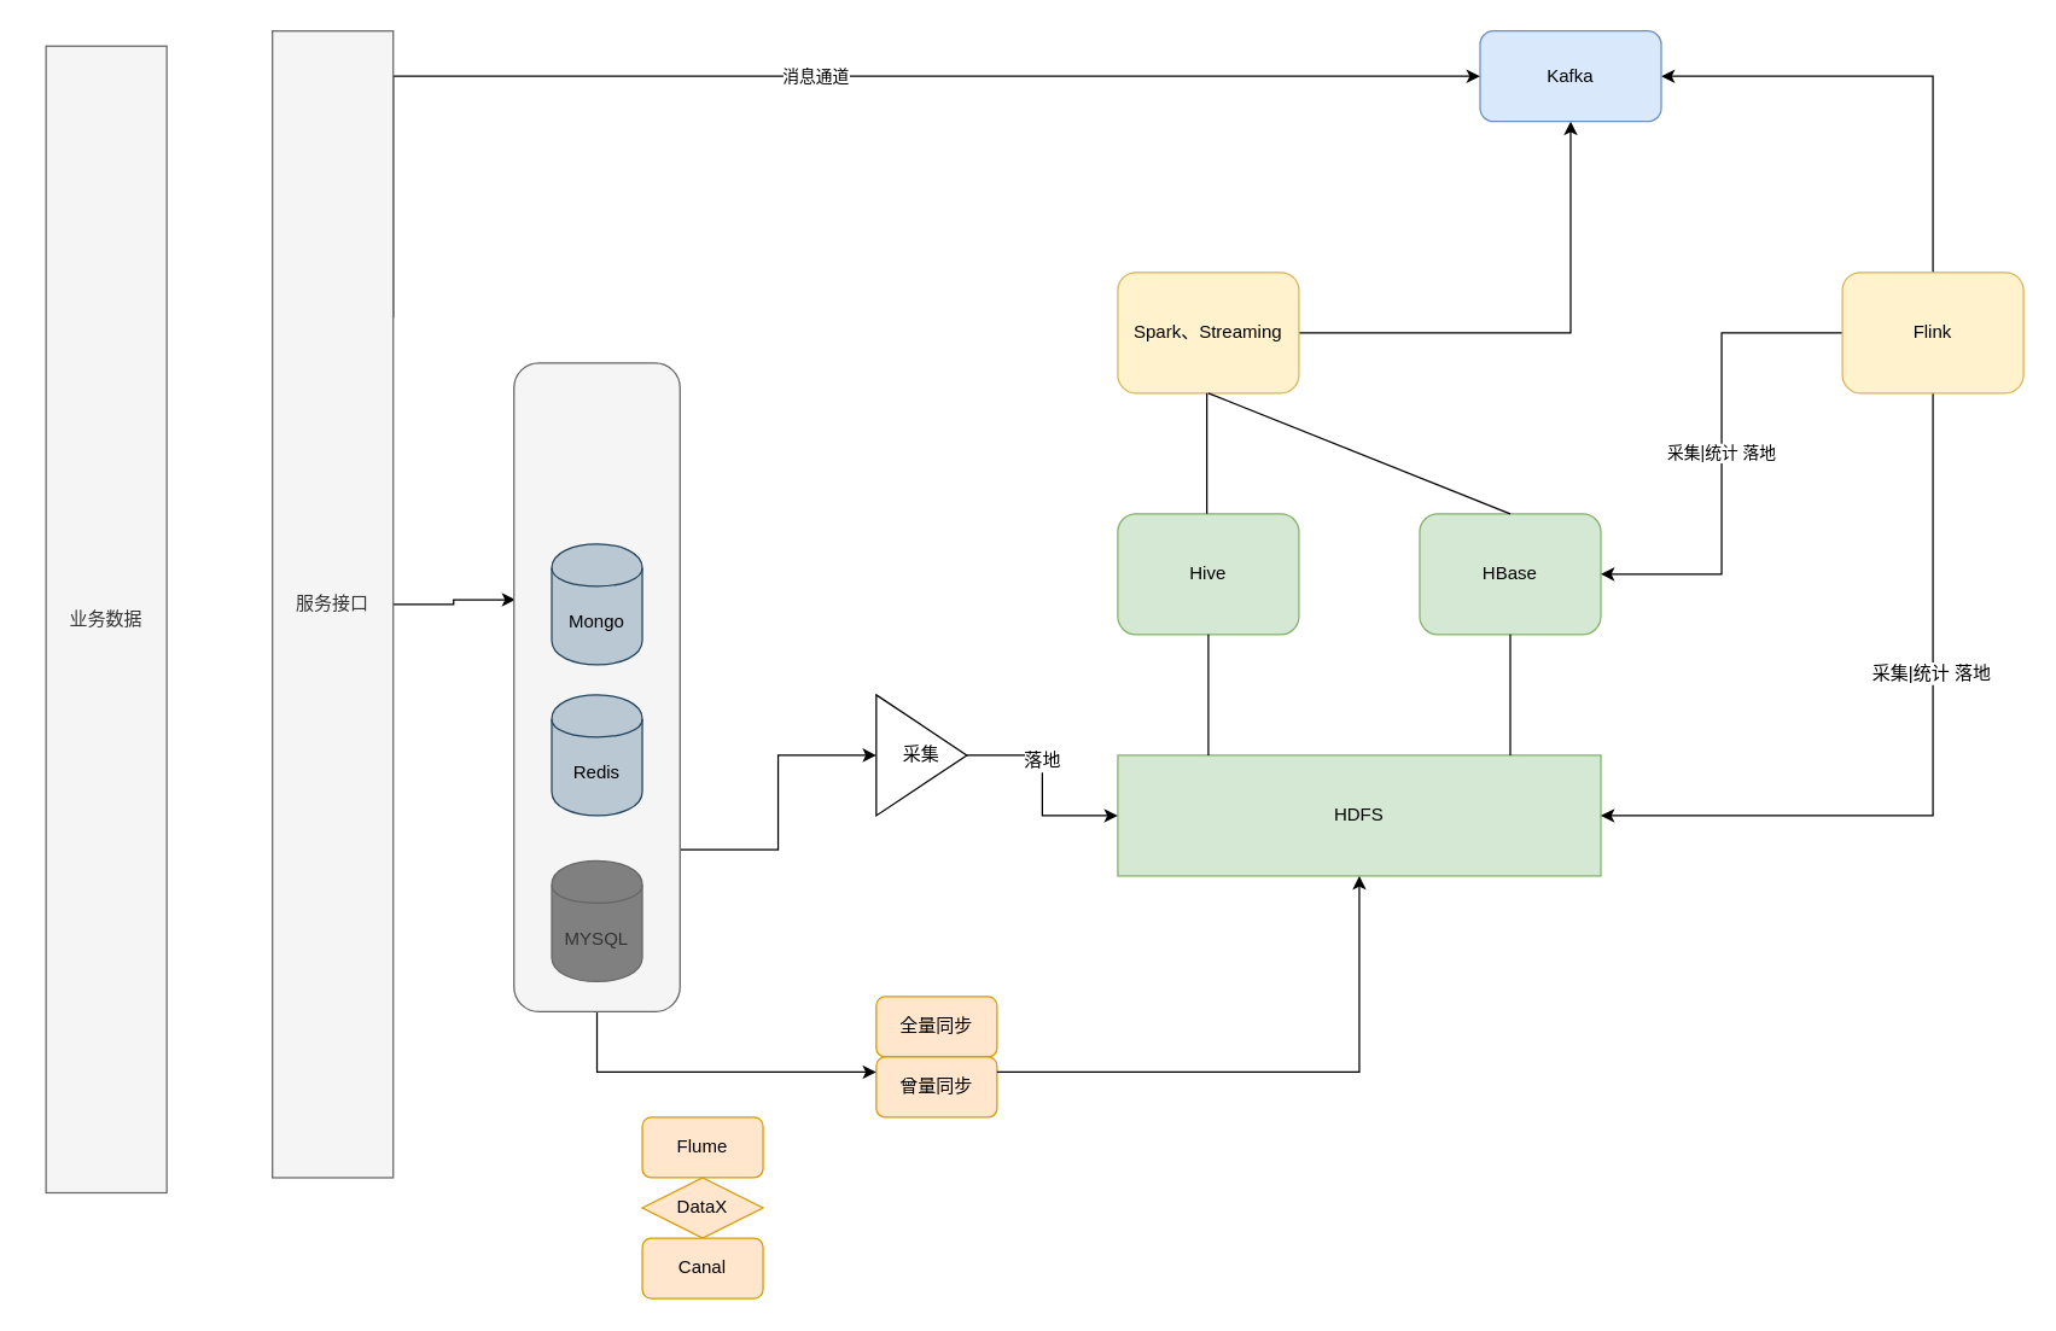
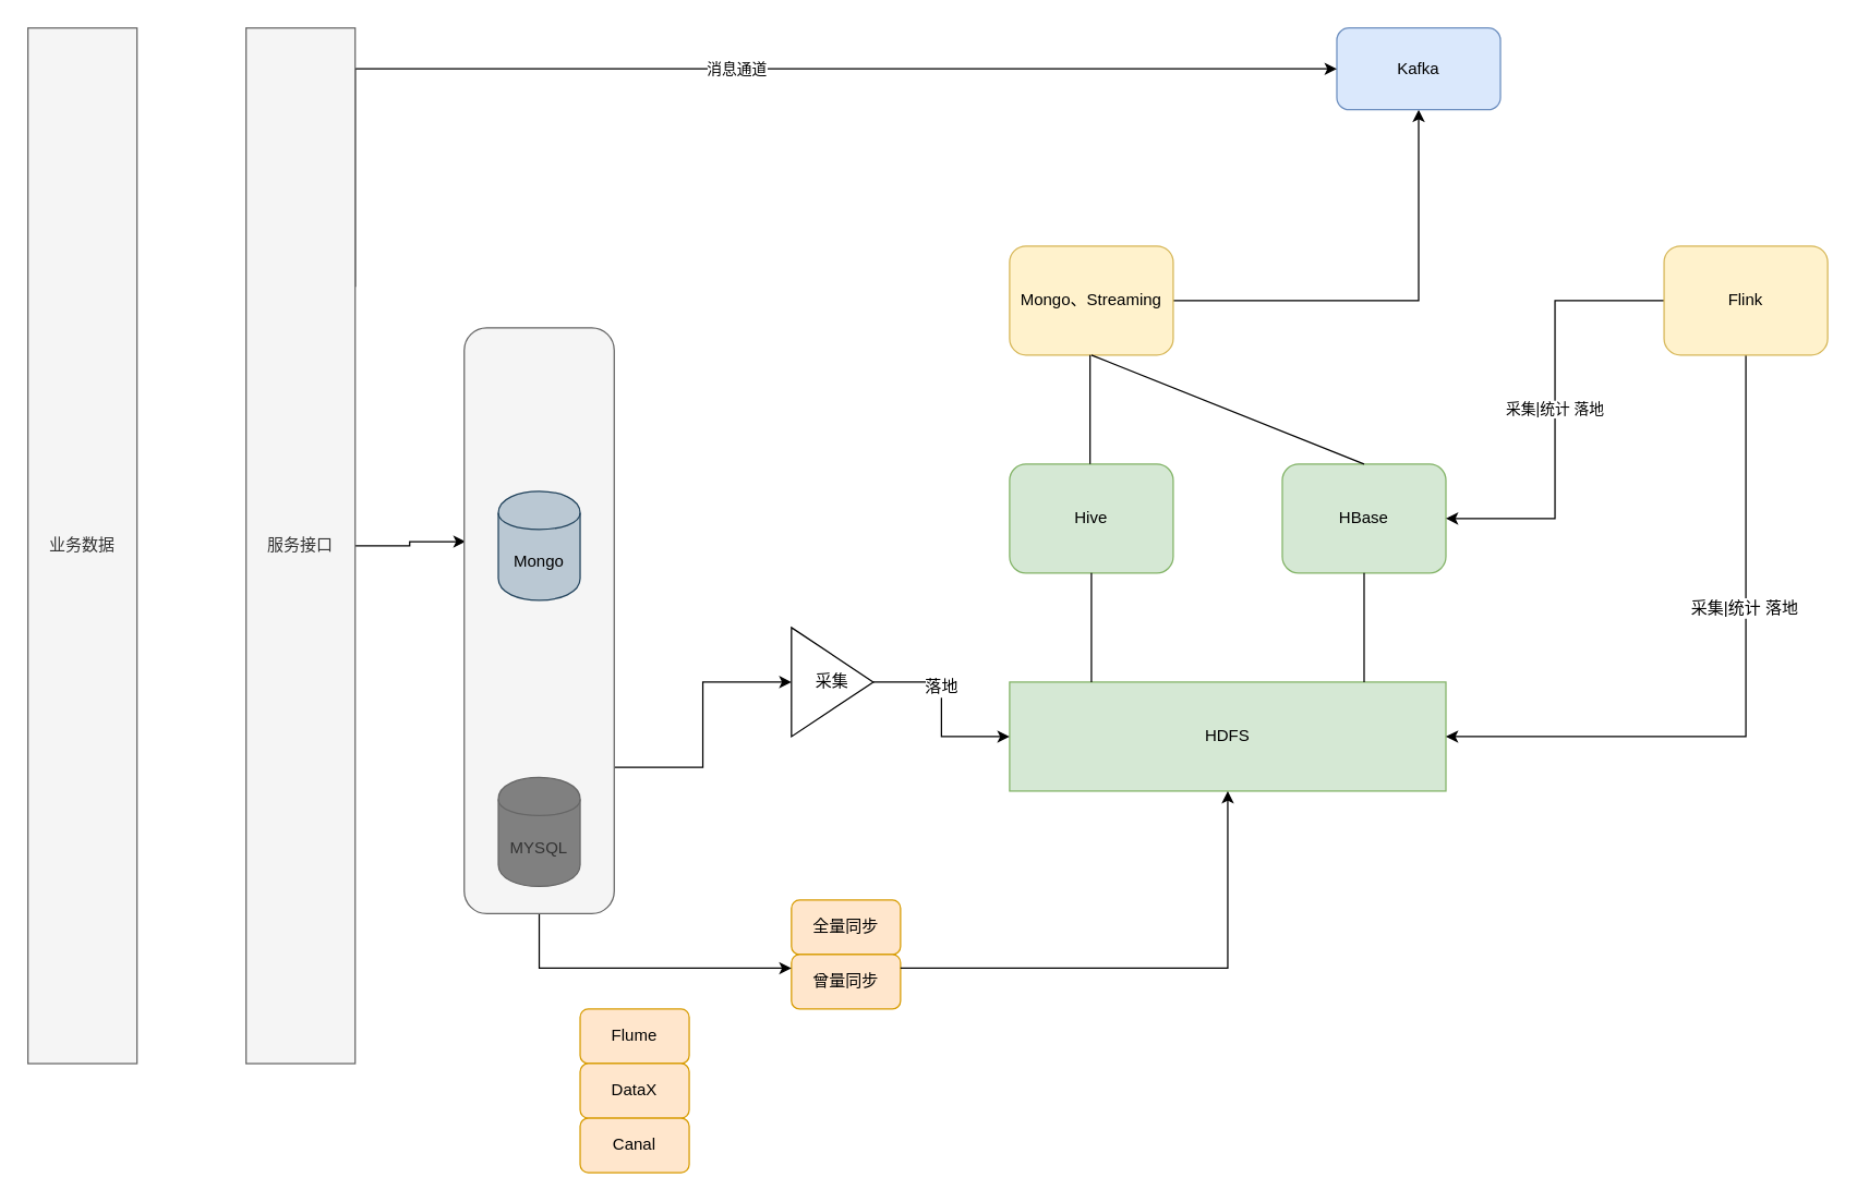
  <mxCell id="0" />
  <mxCell id="1" parent="0" />
  <mxCell id="2" value="HDFS" style="rounded=0;whiteSpace=wrap;html=1;fillColor=#d5e8d4;strokeColor=#82b366;" vertex="1" parent="1"><mxGeometry x="740" y="500" width="320" height="80" as="geometry" /></mxCell>
  <mxCell id="3" value="Hive" style="rounded=1;whiteSpace=wrap;html=1;fillColor=#d5e8d4;strokeColor=#82b366;" vertex="1" parent="1"><mxGeometry x="740" y="340" width="120" height="80" as="geometry" /></mxCell>
  <mxCell id="4" value="HBase" style="rounded=1;whiteSpace=wrap;html=1;fillColor=#d5e8d4;strokeColor=#82b366;" vertex="1" parent="1"><mxGeometry x="940" y="340" width="120" height="80" as="geometry" /></mxCell>
  <mxCell id="5" style="edgeStyle=orthogonalEdgeStyle;rounded=0;orthogonalLoop=1;jettySize=auto;html=1;exitX=1;exitY=0.5;exitDx=0;exitDy=0;entryX=0.5;entryY=1;entryDx=0;entryDy=0;" edge="1" parent="1" source="6" target="20"><mxGeometry relative="1" as="geometry" /></mxCell>
- <mxCell id="6" value="Spark、Streaming" style="rounded=1;whiteSpace=wrap;html=1;fillColor=#fff2cc;strokeColor=#d6b656;" vertex="1" parent="1"><mxGeometry x="740" y="180" width="120" height="80" as="geometry" /></mxCell>
- <mxCell id="7" style="edgeStyle=orthogonalEdgeStyle;rounded=0;orthogonalLoop=1;jettySize=auto;html=1;exitX=0.5;exitY=0;exitDx=0;exitDy=0;entryX=1;entryY=0.5;entryDx=0;entryDy=0;" edge="1" parent="1" source="11" target="20"><mxGeometry relative="1" as="geometry" /></mxCell>
+ <mxCell id="6" value="Mongo、Streaming" style="rounded=1;whiteSpace=wrap;html=1;fillColor=#fff2cc;strokeColor=#d6b656;" vertex="1" parent="1"><mxGeometry x="740" y="180" width="120" height="80" as="geometry" /></mxCell>
  <mxCell id="8" style="edgeStyle=orthogonalEdgeStyle;rounded=0;orthogonalLoop=1;jettySize=auto;html=1;exitX=0.5;exitY=1;exitDx=0;exitDy=0;entryX=1;entryY=0.5;entryDx=0;entryDy=0;" edge="1" parent="1" source="11" target="2"><mxGeometry relative="1" as="geometry" /></mxCell>
  <mxCell id="9" value="采集|统计 落地" style="text;html=1;resizable=0;points=[];align=center;verticalAlign=middle;labelBackgroundColor=#ffffff;" vertex="1" connectable="0" parent="8"><mxGeometry x="-0.26" y="-2" relative="1" as="geometry"><mxPoint as="offset" /></mxGeometry></mxCell>
  <mxCell id="10" value="&lt;span&gt;采集|统计 落地&lt;/span&gt;" style="edgeStyle=orthogonalEdgeStyle;rounded=0;orthogonalLoop=1;jettySize=auto;html=1;exitX=0;exitY=0.5;exitDx=0;exitDy=0;entryX=1;entryY=0.5;entryDx=0;entryDy=0;" edge="1" parent="1" source="11" target="4"><mxGeometry relative="1" as="geometry" /></mxCell>
  <mxCell id="11" value="Flink" style="rounded=1;whiteSpace=wrap;html=1;fillColor=#fff2cc;strokeColor=#d6b656;" vertex="1" parent="1"><mxGeometry x="1220" y="180" width="120" height="80" as="geometry" /></mxCell>
  <mxCell id="12" value="" style="endArrow=none;html=1;entryX=0.5;entryY=1;entryDx=0;entryDy=0;" edge="1" parent="1" target="3"><mxGeometry width="50" height="50" relative="1" as="geometry"><mxPoint x="800" y="500" as="sourcePoint" /><mxPoint x="820" y="420" as="targetPoint" /></mxGeometry></mxCell>
  <mxCell id="13" value="" style="endArrow=none;html=1;entryX=0.5;entryY=1;entryDx=0;entryDy=0;" edge="1" parent="1"><mxGeometry width="50" height="50" relative="1" as="geometry"><mxPoint x="1000" y="500" as="sourcePoint" /><mxPoint x="1000" y="420" as="targetPoint" /></mxGeometry></mxCell>
  <mxCell id="14" value="" style="endArrow=none;html=1;entryX=0.5;entryY=1;entryDx=0;entryDy=0;" edge="1" parent="1"><mxGeometry width="50" height="50" relative="1" as="geometry"><mxPoint x="799" y="340" as="sourcePoint" /><mxPoint x="799" y="260" as="targetPoint" /></mxGeometry></mxCell>
  <mxCell id="15" value="" style="endArrow=none;html=1;exitX=0.5;exitY=0;exitDx=0;exitDy=0;" edge="1" parent="1" source="4"><mxGeometry width="50" height="50" relative="1" as="geometry"><mxPoint x="809" y="350" as="sourcePoint" /><mxPoint x="800" y="260" as="targetPoint" /></mxGeometry></mxCell>
  <mxCell id="16" style="edgeStyle=orthogonalEdgeStyle;rounded=0;orthogonalLoop=1;jettySize=auto;html=1;exitX=1;exitY=0.5;exitDx=0;exitDy=0;entryX=0;entryY=0.5;entryDx=0;entryDy=0;" edge="1" parent="1" source="18" target="2"><mxGeometry relative="1" as="geometry" /></mxCell>
  <mxCell id="17" value="落地" style="text;html=1;resizable=0;points=[];align=center;verticalAlign=middle;labelBackgroundColor=#ffffff;" vertex="1" connectable="0" parent="16"><mxGeometry x="-0.25" y="-1" relative="1" as="geometry"><mxPoint as="offset" /></mxGeometry></mxCell>
  <mxCell id="18" value="采集" style="triangle;whiteSpace=wrap;html=1;" vertex="1" parent="1"><mxGeometry x="580" y="460" width="60" height="80" as="geometry" /></mxCell>
- <mxCell id="19" value="业务数据" style="rounded=0;whiteSpace=wrap;html=1;fillColor=#f5f5f5;strokeColor=#666666;fontColor=#333333;" vertex="1" parent="1"><mxGeometry x="30" y="30" width="80" height="760" as="geometry" /></mxCell>
+ <mxCell id="19" value="业务数据" style="rounded=0;whiteSpace=wrap;html=1;fillColor=#f5f5f5;strokeColor=#666666;fontColor=#333333;" vertex="1" parent="1"><mxGeometry x="20" y="20" width="80" height="760" as="geometry" /></mxCell>
  <mxCell id="20" value="Kafka" style="rounded=1;whiteSpace=wrap;html=1;fillColor=#dae8fc;strokeColor=#6c8ebf;" vertex="1" parent="1"><mxGeometry x="980" y="20" width="120" height="60" as="geometry" /></mxCell>
  <mxCell id="21" value="消息通道" style="edgeStyle=orthogonalEdgeStyle;rounded=0;orthogonalLoop=1;jettySize=auto;html=1;exitX=1;exitY=0.25;exitDx=0;exitDy=0;" edge="1" parent="1" source="23" target="20"><mxGeometry relative="1" as="geometry"><Array as="points"><mxPoint x="260" y="50" /></Array></mxGeometry></mxCell>
  <mxCell id="22" style="edgeStyle=orthogonalEdgeStyle;rounded=0;orthogonalLoop=1;jettySize=auto;html=1;exitX=1;exitY=0.5;exitDx=0;exitDy=0;entryX=0.009;entryY=0.365;entryDx=0;entryDy=0;entryPerimeter=0;" edge="1" parent="1" source="23" target="31"><mxGeometry relative="1" as="geometry" /></mxCell>
  <mxCell id="23" value="服务接口" style="rounded=0;whiteSpace=wrap;html=1;fillColor=#f5f5f5;strokeColor=#666666;fontColor=#333333;" vertex="1" parent="1"><mxGeometry x="180" y="20" width="80" height="760" as="geometry" /></mxCell>
  <mxCell id="24" style="edgeStyle=orthogonalEdgeStyle;rounded=0;orthogonalLoop=1;jettySize=auto;html=1;exitX=1;exitY=0.75;exitDx=0;exitDy=0;entryX=0;entryY=0.5;entryDx=0;entryDy=0;" edge="1" parent="1" source="31" target="18"><mxGeometry relative="1" as="geometry" /></mxCell>
  <mxCell id="25" value="" style="group" vertex="1" connectable="0" parent="1"><mxGeometry x="580" y="660" width="80" height="80" as="geometry" /></mxCell>
  <mxCell id="26" value="全量同步" style="rounded=1;whiteSpace=wrap;html=1;fillColor=#ffe6cc;strokeColor=#d79b00;" vertex="1" parent="25"><mxGeometry width="80" height="40" as="geometry" /></mxCell>
  <mxCell id="27" value="曾量同步" style="rounded=1;whiteSpace=wrap;html=1;fillColor=#ffe6cc;strokeColor=#d79b00;" vertex="1" parent="25"><mxGeometry y="40" width="80" height="40" as="geometry" /></mxCell>
  <mxCell id="28" style="edgeStyle=orthogonalEdgeStyle;rounded=0;orthogonalLoop=1;jettySize=auto;html=1;exitX=0.5;exitY=1;exitDx=0;exitDy=0;entryX=0;entryY=0.25;entryDx=0;entryDy=0;" edge="1" parent="1" source="31" target="27"><mxGeometry relative="1" as="geometry" /></mxCell>
  <mxCell id="29" style="edgeStyle=orthogonalEdgeStyle;rounded=0;orthogonalLoop=1;jettySize=auto;html=1;exitX=1;exitY=0.25;exitDx=0;exitDy=0;entryX=0.5;entryY=1;entryDx=0;entryDy=0;" edge="1" parent="1" source="27" target="2"><mxGeometry relative="1" as="geometry" /></mxCell>
  <mxCell id="30" value="" style="group" vertex="1" connectable="0" parent="1"><mxGeometry x="340" y="240" width="110" height="430" as="geometry" /></mxCell>
  <mxCell id="31" value="" style="rounded=1;whiteSpace=wrap;html=1;fillColor=#f5f5f5;strokeColor=#666666;fontColor=#333333;" vertex="1" parent="30"><mxGeometry width="110" height="430" as="geometry" /></mxCell>
  <mxCell id="32" value="MYSQL" style="shape=cylinder;whiteSpace=wrap;html=1;boundedLbl=1;backgroundOutline=1;fillColor=#808080;strokeColor=#666666;fontColor=#333333;" vertex="1" parent="30"><mxGeometry x="25" y="330" width="60" height="80" as="geometry" /></mxCell>
  <mxCell id="33" value="Mongo" style="shape=cylinder;whiteSpace=wrap;html=1;boundedLbl=1;backgroundOutline=1;fillColor=#bac8d3;strokeColor=#23445d;" vertex="1" parent="30"><mxGeometry x="25" y="120" width="60" height="80" as="geometry" /></mxCell>
- <mxCell id="34" value="Redis" style="shape=cylinder;whiteSpace=wrap;html=1;boundedLbl=1;backgroundOutline=1;fillColor=#bac8d3;strokeColor=#23445d;" vertex="1" parent="30"><mxGeometry x="25" y="220" width="60" height="80" as="geometry" /></mxCell>
  <mxCell id="35" value="" style="group" vertex="1" connectable="0" parent="1"><mxGeometry x="425" y="740" width="80" height="120" as="geometry" /></mxCell>
  <mxCell id="36" value="Flume" style="rounded=1;whiteSpace=wrap;html=1;fillColor=#ffe6cc;strokeColor=#d79b00;" vertex="1" parent="35"><mxGeometry width="80" height="40" as="geometry" /></mxCell>
- <mxCell id="37" value="DataX" style="rhombus;whiteSpace=wrap;html=1;fillColor=#ffe6cc;strokeColor=#d79b00;" vertex="1" parent="35"><mxGeometry y="40" width="80" height="40" as="geometry" /></mxCell>
+ <mxCell id="37" value="DataX" style="rounded=1;whiteSpace=wrap;html=1;fillColor=#ffe6cc;strokeColor=#d79b00;" vertex="1" parent="35"><mxGeometry y="40" width="80" height="40" as="geometry" /></mxCell>
  <mxCell id="38" value="Canal" style="rounded=1;whiteSpace=wrap;html=1;fillColor=#ffe6cc;strokeColor=#d79b00;" vertex="1" parent="35"><mxGeometry y="80" width="80" height="40" as="geometry" /></mxCell>
